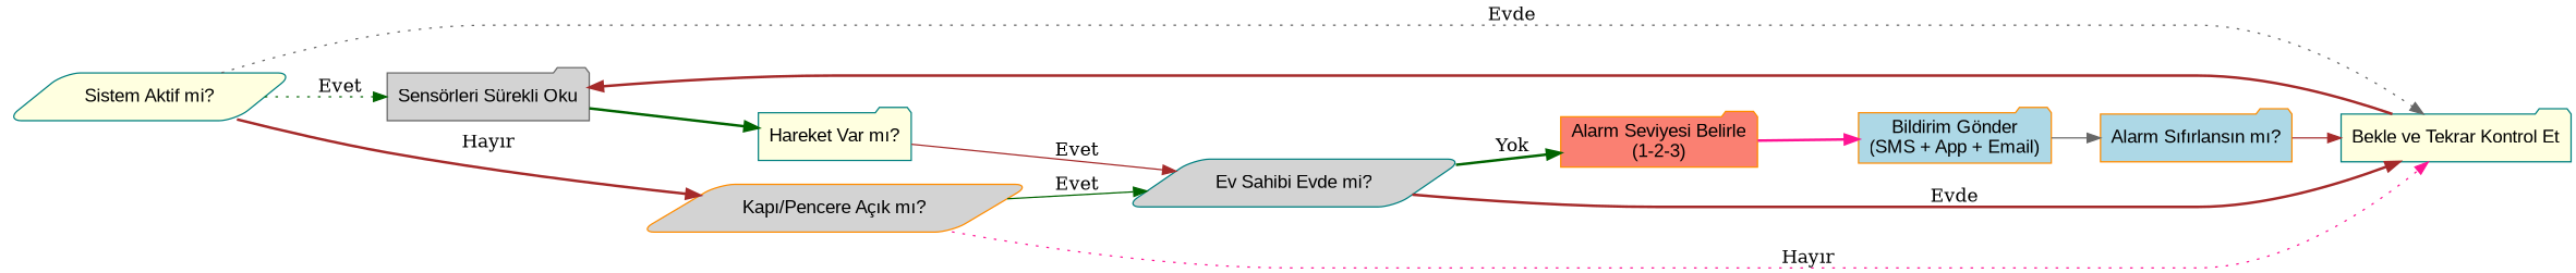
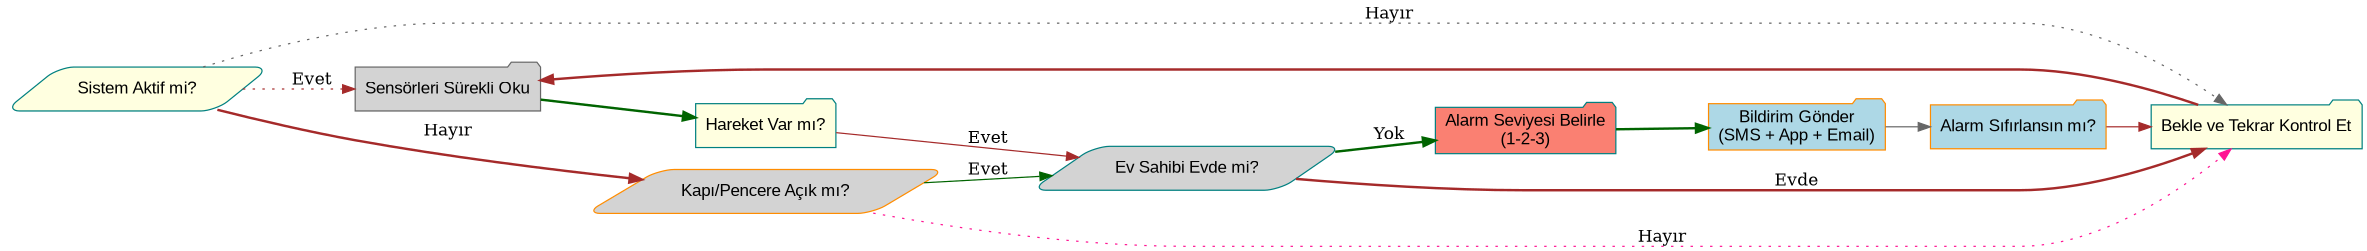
  digraph {
    rankdir=LR
    node [color=teal fillcolor=lightyellow fontname=Arial shape=folder style="rounded,filled"]
    edge [color=brown style=bold]
    n1 [label="Sistem Aktif mi?" shape=parallelogram]
    n2 [color=gray40 fillcolor=lightgrey label="Sensörleri Sürekli Oku"]
    n3 [label="Bekle ve Tekrar Kontrol Et"]
    n4 [color=darkorange fillcolor=lightgrey label="Kapı/Pencere Açık mı?" shape=parallelogram]
    n5 [label="Hareket Var mı?"]
    n6 [fillcolor=lightgrey label="Ev Sahibi Evde mi?" shape=parallelogram]
-   n7 [color=darkorange fillcolor=salmon label="Alarm Seviyesi Belirle\n(1-2-3)"]
+   n7 [fillcolor=salmon label="Alarm Seviyesi Belirle\n(1-2-3)"]
    n8 [color=darkorange fillcolor=lightblue label="Bildirim Gönder\n(SMS + App + Email)"]
    n9 [color=darkorange fillcolor=lightblue label="Alarm Sıfırlansın mı?"]
-   n1 -> n2 [color=darkgreen label=Evet style=dotted]
-   n1 -> n3 [color=gray40 label=Evde style=dotted]
+   n1 -> n2 [label=Evet style=dotted]
+   n1 -> n3 [color=gray40 label="Hayır" style=dotted]
    n1 -> n4 [label="Hayır"]
    n2 -> n5 [color=darkgreen]
    n3 -> n2
    n4 -> n3 [color=deeppink label="Hayır" style=dotted]
    n4 -> n6 [color=darkgreen label=Evet style=solid]
    n5 -> n6 [label=Evet style=solid]
    n6 -> n3 [label=Evde]
    n6 -> n7 [color=darkgreen label=Yok]
-   n7 -> n8 [color=deeppink]
+   n7 -> n8 [color=darkgreen]
    n8 -> n9 [color=gray40 style=solid]
    n9 -> n3 [style=solid]
  }
